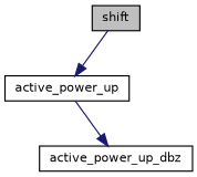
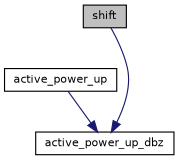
  digraph {
    rankdir=TB
    node [color=black fillcolor=white fontname=Helvetica fontsize=10 shape=record style=filled]
    edge [color=midnightblue fontname=Helvetica fontsize=10 labelfontname=Helvetica labelfontsize=10 style=solid]
    n1 [fillcolor=grey75 fontcolor=black height=0.2 label=shift width=0.4]
    n2 [height=0.2 label=active_power_up width=0.4]
    n3 [height=0.2 label=active_power_up_dbz width=0.4]
-   n1 -> n2
+   n1 -> n3
    n2 -> n3
  }
